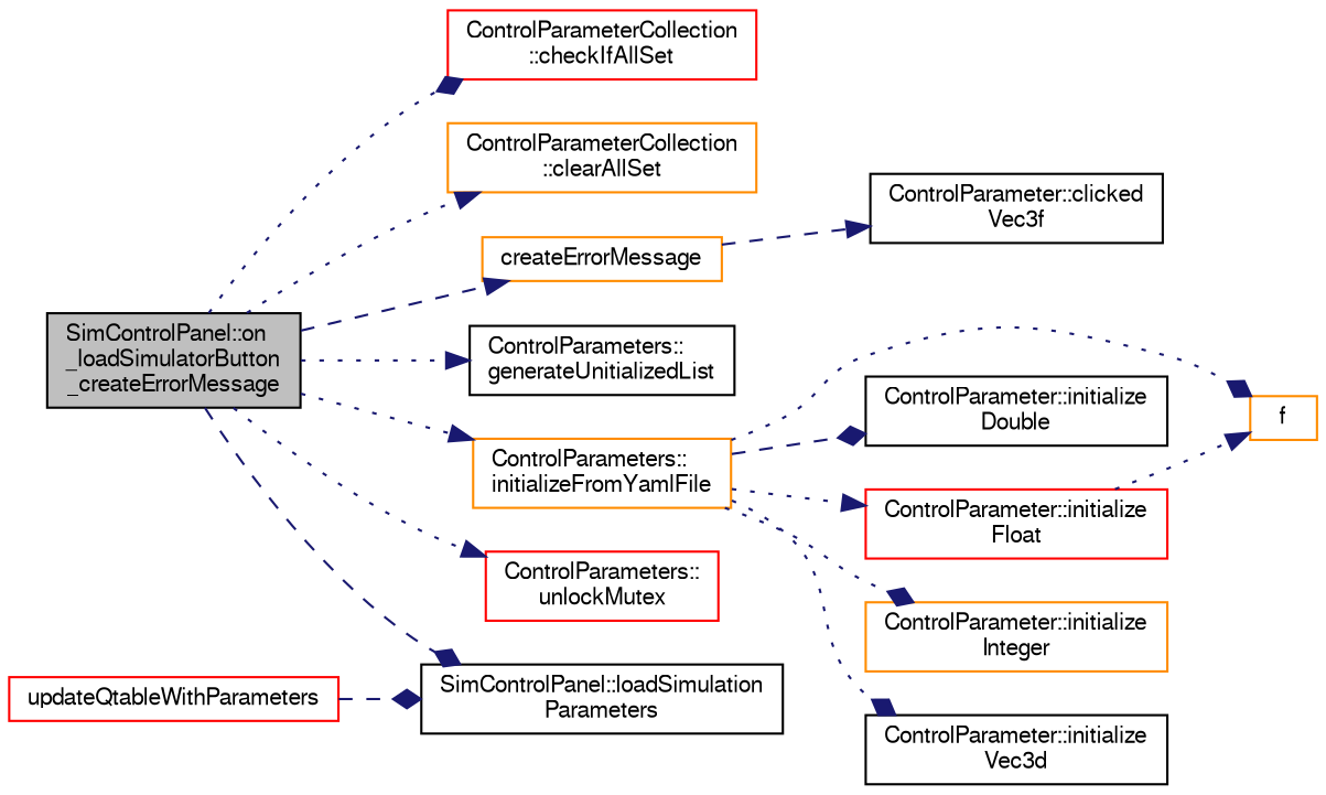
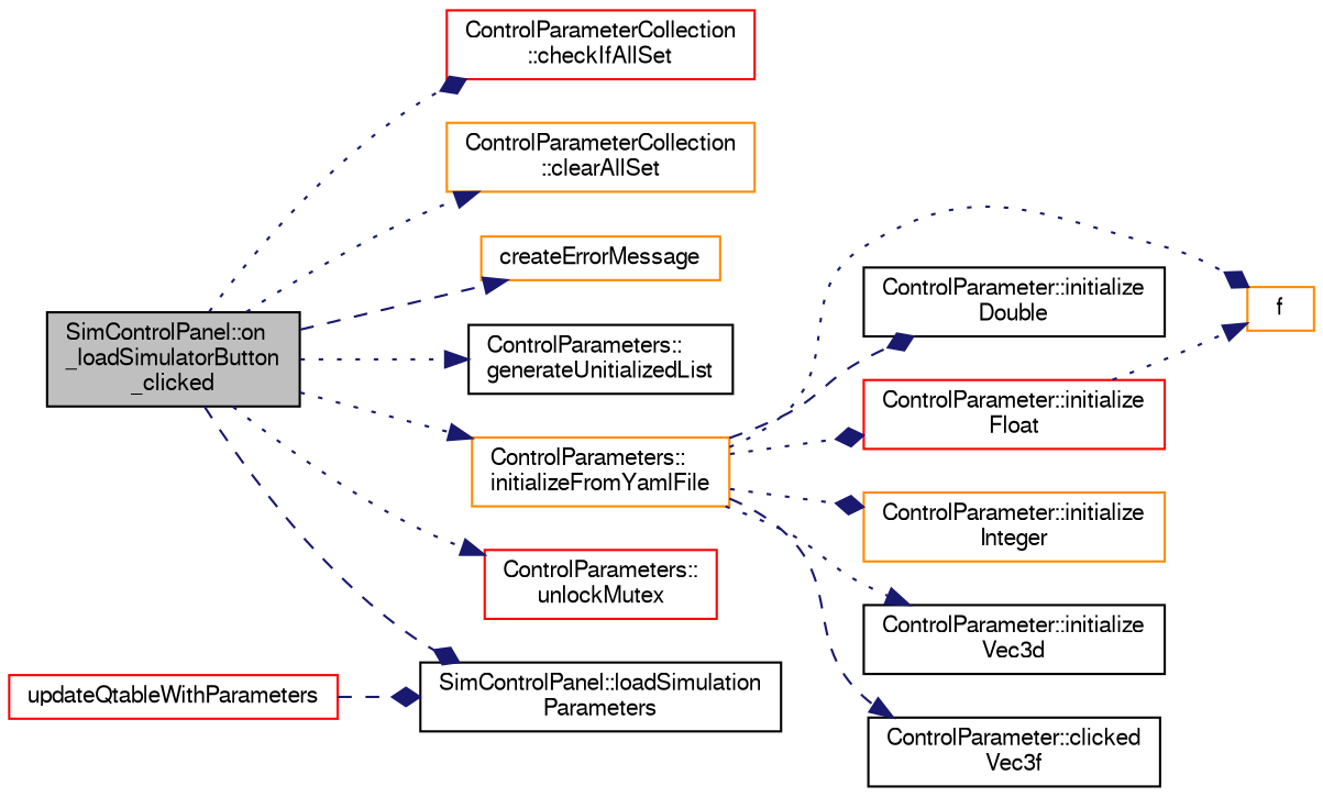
  digraph {
    rankdir=LR
    node [color=black fillcolor=white fontname=FreeSans fontsize=10 shape=record style=filled]
    edge [arrowhead=normal color=midnightblue fontname=FreeSans fontsize=10 labelfontname=FreeSans labelfontsize=10 style=dotted]
-   n1 [fillcolor=grey75 fontcolor=black height=0.2 label="SimControlPanel::on\l_loadSimulatorButton\l_createErrorMessage" width=0.4]
+   n1 [fillcolor=grey75 fontcolor=black height=0.2 label="SimControlPanel::on\l_loadSimulatorButton\l_clicked" width=0.4]
    n2 [color=red height=0.2 label="ControlParameterCollection\l::checkIfAllSet" width=0.4]
    n3 [color=darkorange height=0.2 label="ControlParameterCollection\l::clearAllSet" width=0.4]
    n4 [color=darkorange height=0.2 label=createErrorMessage width=0.4]
    n5 [height=0.2 label="ControlParameters::\lgenerateUnitializedList" width=0.4]
    n6 [color=darkorange height=0.2 label="ControlParameters::\linitializeFromYamlFile" width=0.4]
    n7 [height=0.2 label="SimControlPanel::loadSimulation\lParameters" width=0.4]
    n8 [color=red height=0.2 label="ControlParameters::\lunlockMutex" width=0.4]
    n9 [color=darkorange height=0.2 label=f width=0.4]
    n10 [height=0.2 label="ControlParameter::initialize\lDouble" width=0.4]
    n11 [color=red height=0.2 label="ControlParameter::initialize\lFloat" width=0.4]
    n12 [color=darkorange height=0.2 label="ControlParameter::initialize\lInteger" width=0.4]
    n13 [height=0.2 label="ControlParameter::initialize\lVec3d" width=0.4]
    n14 [height=0.2 label="ControlParameter::clicked\lVec3f" width=0.4]
    n15 [color=red height=0.2 label=updateQtableWithParameters width=0.4]
    n1 -> n2 [arrowhead=diamond]
    n1 -> n3
    n1 -> n4 [style=dashed]
    n1 -> n5
    n1 -> n6
    n1 -> n7 [arrowhead=diamond style=dashed]
    n1 -> n8
    n6 -> n9 [arrowhead=diamond]
    n6 -> n10 [arrowhead=diamond style=dashed]
-   n6 -> n11
+   n6 -> n11 [arrowhead=diamond]
    n6 -> n12 [arrowhead=diamond]
-   n6 -> n13 [arrowhead=diamond]
-   n4 -> n14 [style=dashed]
+   n6 -> n13
+   n6 -> n14 [style=dashed]
    n11 -> n9
    n15 -> n7 [arrowhead=diamond style=dashed]
  }
